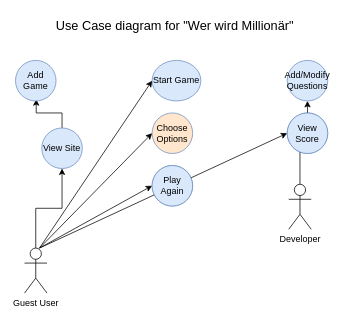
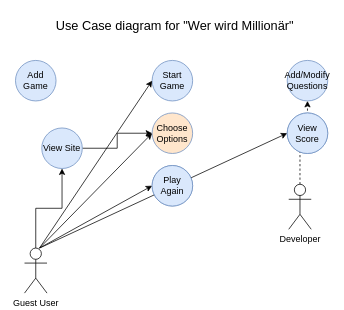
  <mxCell id="0" />
  <mxCell id="1" parent="0" />
  <mxCell id="2" style="edgeStyle=orthogonalEdgeStyle;rounded=0;orthogonalLoop=1;jettySize=auto;html=1;entryX=0.5;entryY=1;entryDx=0;entryDy=0;" edge="1" parent="1" source="3" target="5"><mxGeometry relative="1" as="geometry" /></mxCell>
  <mxCell id="3" value="Guest User" style="shape=umlActor;verticalLabelPosition=bottom;verticalAlign=top;html=1;outlineConnect=0;" vertex="1" parent="1"><mxGeometry x="32" y="330" width="30" height="60" as="geometry" /></mxCell>
- <mxCell id="4" style="edgeStyle=orthogonalEdgeStyle;rounded=0;orthogonalLoop=1;jettySize=auto;html=1;entryX=0.511;entryY=0.958;entryDx=0;entryDy=0;entryPerimeter=0;" edge="1" parent="1" source="5" target="6"><mxGeometry relative="1" as="geometry"><mxPoint x="47" y="140" as="targetPoint" /></mxGeometry></mxCell>
+ <mxCell id="4" style="edgeStyle=orthogonalEdgeStyle;rounded=0;orthogonalLoop=1;jettySize=auto;html=1;" edge="1" parent="1" source="5" target="7"><mxGeometry relative="1" as="geometry"><mxPoint x="47" y="140" as="targetPoint" /></mxGeometry></mxCell>
  <mxCell id="5" value="View Site" style="ellipse;whiteSpace=wrap;html=1;aspect=fixed;fillColor=#dae8fc;strokeColor=#6c8ebf;" vertex="1" parent="1"><mxGeometry x="55" y="170" width="54" height="54" as="geometry" /></mxCell>
  <mxCell id="6" value="Add Game" style="ellipse;whiteSpace=wrap;html=1;aspect=fixed;fillColor=#dae8fc;strokeColor=#6c8ebf;" vertex="1" parent="1"><mxGeometry x="20" y="80" width="54" height="54" as="geometry" /></mxCell>
  <mxCell id="7" value="Choose Options" style="ellipse;whiteSpace=wrap;html=1;aspect=fixed;fillColor=#ffe6cc;strokeColor=#6c8ebf;" vertex="1" parent="1"><mxGeometry x="202" y="150" width="54" height="54" as="geometry" /></mxCell>
- <mxCell id="8" value="Start Game" style="ellipse;whiteSpace=wrap;html=1;aspect=fixed;fillColor=#dae8fc;strokeColor=#6c8ebf;" vertex="1" parent="1"><mxGeometry x="202" y="80" width="65" height="54" as="geometry" /></mxCell>
+ <mxCell id="8" value="Start Game" style="ellipse;whiteSpace=wrap;html=1;aspect=fixed;fillColor=#dae8fc;strokeColor=#6c8ebf;" vertex="1" parent="1"><mxGeometry x="202" y="80" width="54" height="54" as="geometry" /></mxCell>
  <mxCell id="9" value="Play Again" style="ellipse;whiteSpace=wrap;html=1;aspect=fixed;fillColor=#dae8fc;strokeColor=#6c8ebf;" vertex="1" parent="1"><mxGeometry x="202" y="220" width="54" height="54" as="geometry" /></mxCell>
  <mxCell id="10" value="" style="endArrow=classic;html=1;rounded=0;entryX=0;entryY=0.5;entryDx=0;entryDy=0;" edge="1" parent="1" target="8"><mxGeometry width="50" height="50" relative="1" as="geometry"><mxPoint x="52" y="330" as="sourcePoint" /><mxPoint x="102" y="280" as="targetPoint" /></mxGeometry></mxCell>
  <mxCell id="11" value="" style="endArrow=classic;html=1;rounded=0;entryX=0;entryY=0.5;entryDx=0;entryDy=0;" edge="1" parent="1" target="7"><mxGeometry width="50" height="50" relative="1" as="geometry"><mxPoint x="52" y="330" as="sourcePoint" /><mxPoint x="102" y="280" as="targetPoint" /></mxGeometry></mxCell>
  <mxCell id="12" value="" style="endArrow=classic;html=1;rounded=0;entryX=0;entryY=0.5;entryDx=0;entryDy=0;" edge="1" parent="1" target="9"><mxGeometry width="50" height="50" relative="1" as="geometry"><mxPoint x="52" y="330" as="sourcePoint" /><mxPoint x="102" y="280" as="targetPoint" /></mxGeometry></mxCell>
  <mxCell id="13" value="View Score" style="ellipse;whiteSpace=wrap;html=1;aspect=fixed;fillColor=#dae8fc;strokeColor=#6c8ebf;" vertex="1" parent="1"><mxGeometry x="382" y="150" width="54" height="54" as="geometry" /></mxCell>
  <mxCell id="14" value="Add/Modify Questions" style="ellipse;whiteSpace=wrap;html=1;aspect=fixed;fillColor=#dae8fc;strokeColor=#6c8ebf;" vertex="1" parent="1"><mxGeometry x="382" y="80" width="54" height="54" as="geometry" /></mxCell>
  <mxCell id="15" value="" style="endArrow=classic;html=1;rounded=0;entryX=0;entryY=0.5;entryDx=0;entryDy=0;" edge="1" parent="1" target="13"><mxGeometry width="50" height="50" relative="1" as="geometry"><mxPoint x="52" y="330" as="sourcePoint" /><mxPoint x="102" y="280" as="targetPoint" /></mxGeometry></mxCell>
  <mxCell id="16" value="Play Again" style="ellipse;whiteSpace=wrap;html=1;aspect=fixed;fillColor=#dae8fc;strokeColor=#6c8ebf;" vertex="1" parent="1"><mxGeometry x="202" y="220" width="54" height="54" as="geometry" /></mxCell>
- <mxCell id="17" style="edgeStyle=orthogonalEdgeStyle;rounded=0;orthogonalLoop=1;jettySize=auto;html=1;entryX=0.5;entryY=1;entryDx=0;entryDy=0;" edge="1" parent="1" source="18" target="14"><mxGeometry relative="1" as="geometry" /></mxCell>
+ <mxCell id="17" style="edgeStyle=orthogonalEdgeStyle;rounded=0;orthogonalLoop=1;jettySize=auto;html=1;entryX=0.5;entryY=1;entryDx=0;entryDy=0;dashed=1;" edge="1" parent="1" source="18" target="14"><mxGeometry relative="1" as="geometry" /></mxCell>
  <mxCell id="18" value="Developer" style="shape=umlActor;verticalLabelPosition=bottom;verticalAlign=top;html=1;outlineConnect=0;" vertex="1" parent="1"><mxGeometry x="384" y="245" width="30" height="60" as="geometry" /></mxCell>
  <mxCell id="19" value="View Score" style="ellipse;whiteSpace=wrap;html=1;aspect=fixed;fillColor=#dae8fc;strokeColor=#6c8ebf;" vertex="1" parent="1"><mxGeometry x="382" y="150" width="54" height="54" as="geometry" /></mxCell>
  <mxCell id="20" value="&lt;font style=&quot;font-size: 17px;&quot;&gt;Use Case diagram for &quot;Wer wird Millionär&quot;&lt;/font&gt;" style="text;html=1;align=center;verticalAlign=middle;resizable=0;points=[];autosize=1;strokeColor=none;fillColor=none;" vertex="1" parent="1"><mxGeometry x="62" y="20" width="340" height="30" as="geometry" /></mxCell>
